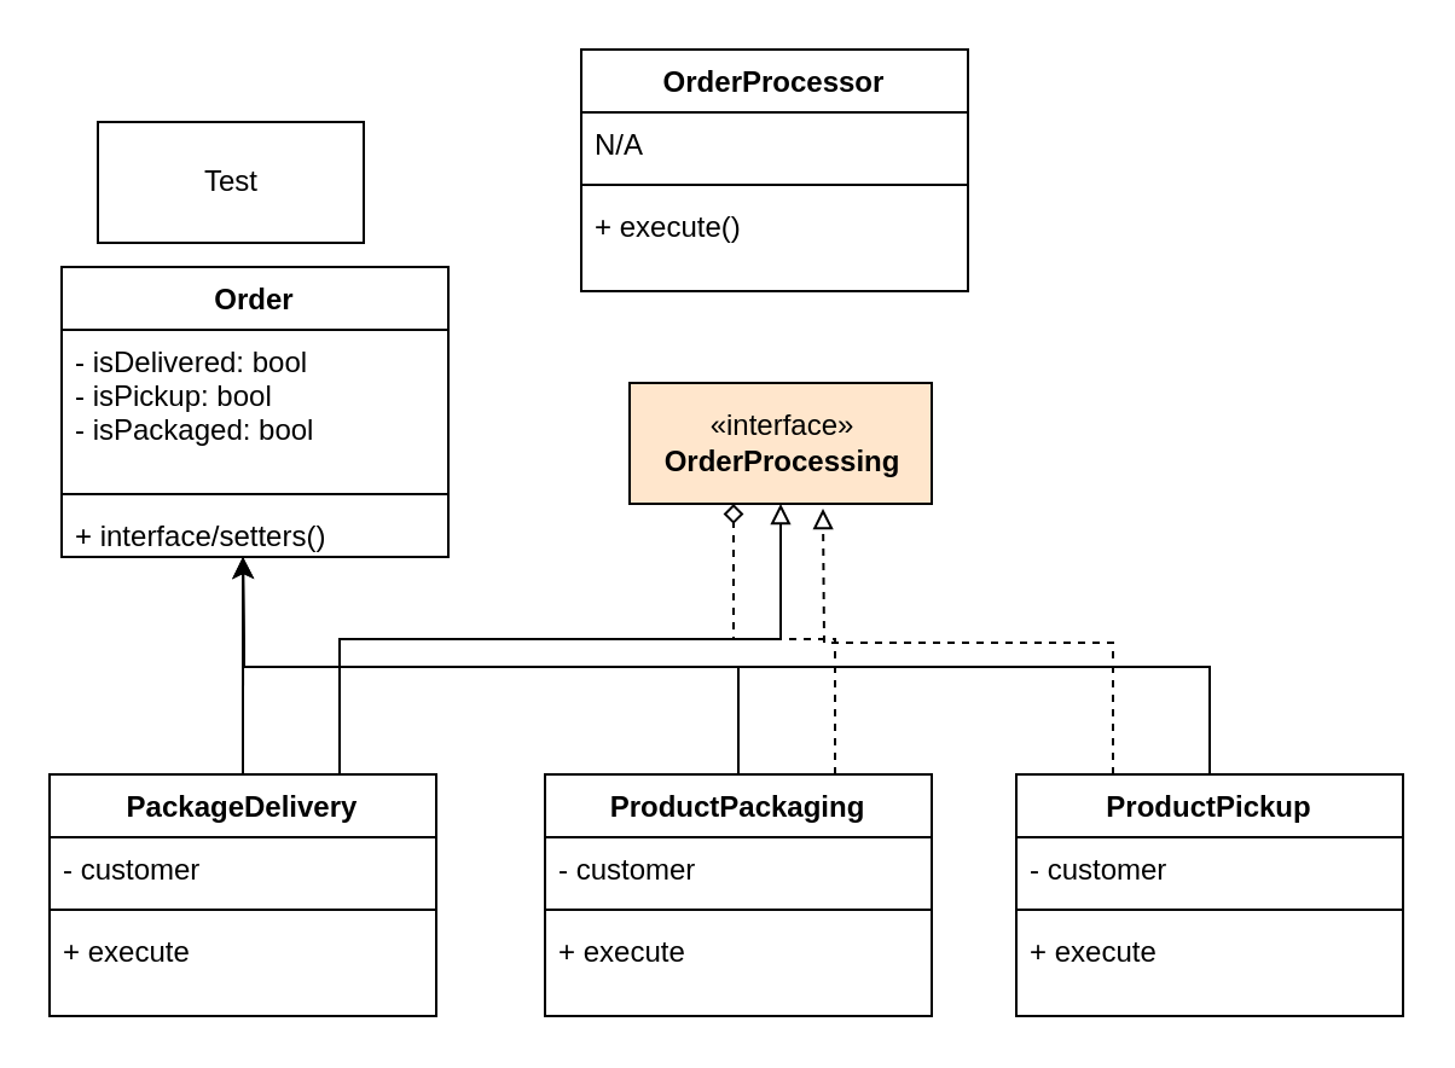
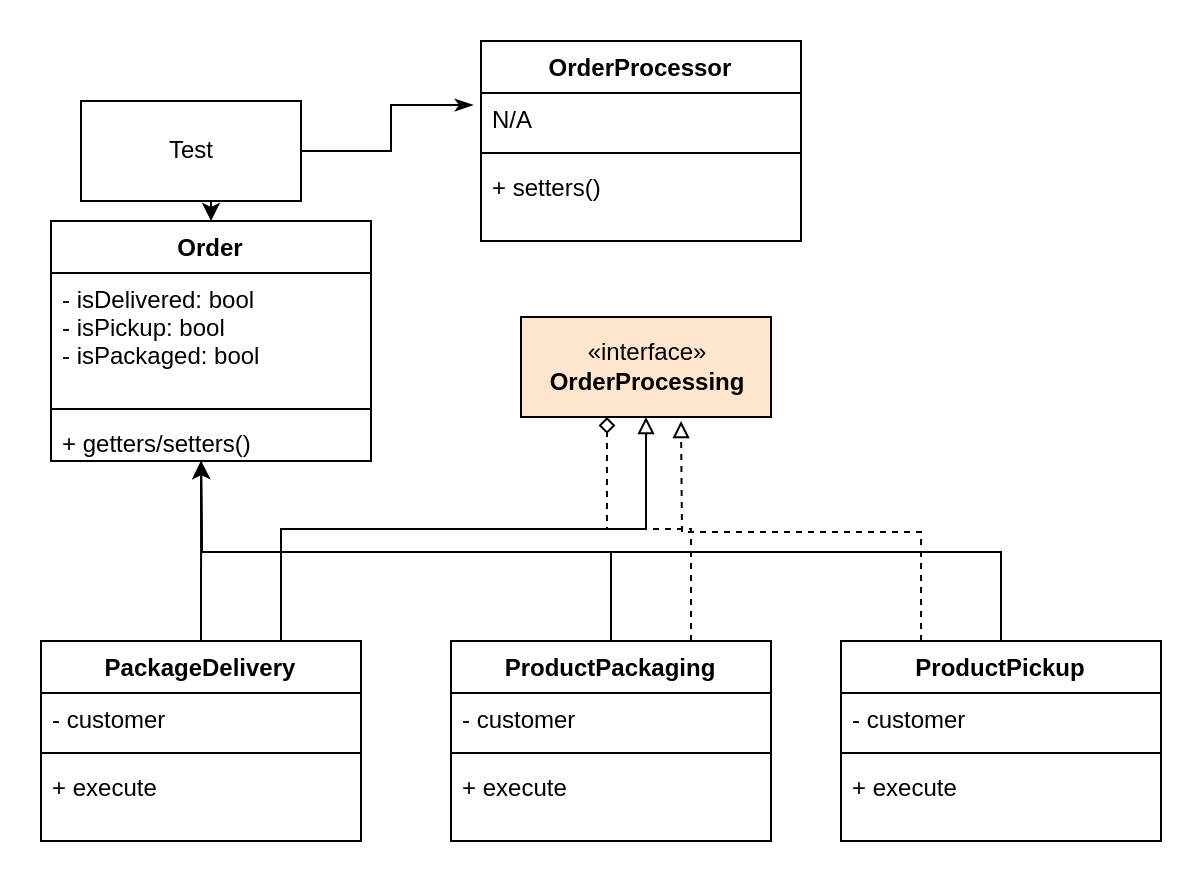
  <mxCell id="0" />
  <mxCell id="1" parent="0" />
+ <mxCell id="2" style="edgeStyle=orthogonalEdgeStyle;rounded=0;orthogonalLoop=1;jettySize=auto;html=1;exitX=0.5;exitY=1;exitDx=0;exitDy=0;entryX=0.5;entryY=0;entryDx=0;entryDy=0;" edge="1" parent="1" source="4" target="9"><mxGeometry relative="1" as="geometry" /></mxCell>
+ <mxCell id="3" style="edgeStyle=orthogonalEdgeStyle;rounded=0;orthogonalLoop=1;jettySize=auto;html=1;exitX=1;exitY=0.5;exitDx=0;exitDy=0;entryX=-0.025;entryY=0.231;entryDx=0;entryDy=0;entryPerimeter=0;endArrow=classicThin;endFill=1;" edge="1" parent="1" source="4" target="6"><mxGeometry relative="1" as="geometry" /></mxCell>
  <mxCell id="4" value="Test" style="html=1;" vertex="1" parent="1"><mxGeometry x="40" y="50" width="110" height="50" as="geometry" /></mxCell>
  <mxCell id="5" value="OrderProcessor" style="swimlane;fontStyle=1;align=center;verticalAlign=top;childLayout=stackLayout;horizontal=1;startSize=26;horizontalStack=0;resizeParent=1;resizeParentMax=0;resizeLast=0;collapsible=1;marginBottom=0;" vertex="1" parent="1"><mxGeometry x="240" y="20" width="160" height="100" as="geometry" /></mxCell>
  <mxCell id="6" value="N/A" style="text;strokeColor=none;fillColor=none;align=left;verticalAlign=top;spacingLeft=4;spacingRight=4;overflow=hidden;rotatable=0;points=[[0,0.5],[1,0.5]];portConstraint=eastwest;" vertex="1" parent="5"><mxGeometry y="26" width="160" height="26" as="geometry" /></mxCell>
  <mxCell id="7" value="" style="line;strokeWidth=1;fillColor=none;align=left;verticalAlign=middle;spacingTop=-1;spacingLeft=3;spacingRight=3;rotatable=0;labelPosition=right;points=[];portConstraint=eastwest;" vertex="1" parent="5"><mxGeometry y="52" width="160" height="8" as="geometry" /></mxCell>
- <mxCell id="8" value="+ execute()&#10;" style="text;strokeColor=none;fillColor=none;align=left;verticalAlign=top;spacingLeft=4;spacingRight=4;overflow=hidden;rotatable=0;points=[[0,0.5],[1,0.5]];portConstraint=eastwest;" vertex="1" parent="5"><mxGeometry y="60" width="160" height="40" as="geometry" /></mxCell>
+ <mxCell id="8" value="+ setters()&#10;" style="text;strokeColor=none;fillColor=none;align=left;verticalAlign=top;spacingLeft=4;spacingRight=4;overflow=hidden;rotatable=0;points=[[0,0.5],[1,0.5]];portConstraint=eastwest;" vertex="1" parent="5"><mxGeometry y="60" width="160" height="40" as="geometry" /></mxCell>
  <mxCell id="9" value="Order" style="swimlane;fontStyle=1;align=center;verticalAlign=top;childLayout=stackLayout;horizontal=1;startSize=26;horizontalStack=0;resizeParent=1;resizeParentMax=0;resizeLast=0;collapsible=1;marginBottom=0;" vertex="1" parent="1"><mxGeometry x="25" y="110" width="160" height="120" as="geometry" /></mxCell>
  <mxCell id="10" value="- isDelivered: bool&#10;- isPickup: bool&#10;- isPackaged: bool&#10;" style="text;strokeColor=none;fillColor=none;align=left;verticalAlign=top;spacingLeft=4;spacingRight=4;overflow=hidden;rotatable=0;points=[[0,0.5],[1,0.5]];portConstraint=eastwest;" vertex="1" parent="9"><mxGeometry y="26" width="160" height="64" as="geometry" /></mxCell>
  <mxCell id="11" value="" style="line;strokeWidth=1;fillColor=none;align=left;verticalAlign=middle;spacingTop=-1;spacingLeft=3;spacingRight=3;rotatable=0;labelPosition=right;points=[];portConstraint=eastwest;" vertex="1" parent="9"><mxGeometry y="90" width="160" height="8" as="geometry" /></mxCell>
- <mxCell id="12" value="+ interface/setters()" style="text;strokeColor=none;fillColor=none;align=left;verticalAlign=top;spacingLeft=4;spacingRight=4;overflow=hidden;rotatable=0;points=[[0,0.5],[1,0.5]];portConstraint=eastwest;" vertex="1" parent="9"><mxGeometry y="98" width="160" height="22" as="geometry" /></mxCell>
+ <mxCell id="12" value="+ getters/setters()" style="text;strokeColor=none;fillColor=none;align=left;verticalAlign=top;spacingLeft=4;spacingRight=4;overflow=hidden;rotatable=0;points=[[0,0.5],[1,0.5]];portConstraint=eastwest;" vertex="1" parent="9"><mxGeometry y="98" width="160" height="22" as="geometry" /></mxCell>
  <mxCell id="13" value="«interface»&lt;br&gt;&lt;b&gt;OrderProcessing&lt;/b&gt;" style="html=1;fillColor=#ffe6cc;" vertex="1" parent="1"><mxGeometry x="260" y="158" width="125" height="50" as="geometry" /></mxCell>
  <mxCell id="14" style="edgeStyle=orthogonalEdgeStyle;rounded=0;orthogonalLoop=1;jettySize=auto;html=1;exitX=0.5;exitY=0;exitDx=0;exitDy=0;entryX=0.469;entryY=1;entryDx=0;entryDy=0;entryPerimeter=0;endArrow=none;" edge="1" parent="1" source="16" target="12"><mxGeometry relative="1" as="geometry" /></mxCell>
  <mxCell id="15" style="edgeStyle=orthogonalEdgeStyle;rounded=0;orthogonalLoop=1;jettySize=auto;html=1;exitX=0.75;exitY=0;exitDx=0;exitDy=0;entryX=0.5;entryY=1;entryDx=0;entryDy=0;dashed=0;endArrow=block;endFill=0;" edge="1" parent="1" source="16" target="13"><mxGeometry relative="1" as="geometry" /></mxCell>
  <mxCell id="16" value="PackageDelivery" style="swimlane;fontStyle=1;align=center;verticalAlign=top;childLayout=stackLayout;horizontal=1;startSize=26;horizontalStack=0;resizeParent=1;resizeParentMax=0;resizeLast=0;collapsible=1;marginBottom=0;" vertex="1" parent="1"><mxGeometry x="20" y="320" width="160" height="100" as="geometry" /></mxCell>
  <mxCell id="17" value="- customer" style="text;strokeColor=none;fillColor=none;align=left;verticalAlign=top;spacingLeft=4;spacingRight=4;overflow=hidden;rotatable=0;points=[[0,0.5],[1,0.5]];portConstraint=eastwest;" vertex="1" parent="16"><mxGeometry y="26" width="160" height="26" as="geometry" /></mxCell>
  <mxCell id="18" value="" style="line;strokeWidth=1;fillColor=none;align=left;verticalAlign=middle;spacingTop=-1;spacingLeft=3;spacingRight=3;rotatable=0;labelPosition=right;points=[];portConstraint=eastwest;" vertex="1" parent="16"><mxGeometry y="52" width="160" height="8" as="geometry" /></mxCell>
  <mxCell id="19" value="+ execute&#10;" style="text;strokeColor=none;fillColor=none;align=left;verticalAlign=top;spacingLeft=4;spacingRight=4;overflow=hidden;rotatable=0;points=[[0,0.5],[1,0.5]];portConstraint=eastwest;" vertex="1" parent="16"><mxGeometry y="60" width="160" height="40" as="geometry" /></mxCell>
  <mxCell id="20" style="edgeStyle=orthogonalEdgeStyle;rounded=0;orthogonalLoop=1;jettySize=auto;html=1;exitX=0.5;exitY=0;exitDx=0;exitDy=0;" edge="1" parent="1" source="22"><mxGeometry relative="1" as="geometry"><mxPoint x="100" y="230" as="targetPoint" /></mxGeometry></mxCell>
  <mxCell id="21" style="edgeStyle=orthogonalEdgeStyle;rounded=0;orthogonalLoop=1;jettySize=auto;html=1;exitX=0.75;exitY=0;exitDx=0;exitDy=0;entryX=0.344;entryY=1;entryDx=0;entryDy=0;entryPerimeter=0;dashed=1;endArrow=diamond;endFill=0;" edge="1" parent="1" source="22" target="13"><mxGeometry relative="1" as="geometry" /></mxCell>
  <mxCell id="22" value="ProductPackaging" style="swimlane;fontStyle=1;align=center;verticalAlign=top;childLayout=stackLayout;horizontal=1;startSize=26;horizontalStack=0;resizeParent=1;resizeParentMax=0;resizeLast=0;collapsible=1;marginBottom=0;" vertex="1" parent="1"><mxGeometry x="225" y="320" width="160" height="100" as="geometry" /></mxCell>
  <mxCell id="23" value="- customer" style="text;strokeColor=none;fillColor=none;align=left;verticalAlign=top;spacingLeft=4;spacingRight=4;overflow=hidden;rotatable=0;points=[[0,0.5],[1,0.5]];portConstraint=eastwest;" vertex="1" parent="22"><mxGeometry y="26" width="160" height="26" as="geometry" /></mxCell>
  <mxCell id="24" value="" style="line;strokeWidth=1;fillColor=none;align=left;verticalAlign=middle;spacingTop=-1;spacingLeft=3;spacingRight=3;rotatable=0;labelPosition=right;points=[];portConstraint=eastwest;" vertex="1" parent="22"><mxGeometry y="52" width="160" height="8" as="geometry" /></mxCell>
  <mxCell id="25" value="+ execute&#10;&#10;" style="text;strokeColor=none;fillColor=none;align=left;verticalAlign=top;spacingLeft=4;spacingRight=4;overflow=hidden;rotatable=0;points=[[0,0.5],[1,0.5]];portConstraint=eastwest;" vertex="1" parent="22"><mxGeometry y="60" width="160" height="40" as="geometry" /></mxCell>
  <mxCell id="26" style="edgeStyle=orthogonalEdgeStyle;rounded=0;orthogonalLoop=1;jettySize=auto;html=1;exitX=0.5;exitY=0;exitDx=0;exitDy=0;" edge="1" parent="1" source="28"><mxGeometry relative="1" as="geometry"><mxPoint x="100" y="230" as="targetPoint" /></mxGeometry></mxCell>
  <mxCell id="27" style="edgeStyle=orthogonalEdgeStyle;rounded=0;orthogonalLoop=1;jettySize=auto;html=1;exitX=0.25;exitY=0;exitDx=0;exitDy=0;dashed=1;endArrow=block;endFill=0;" edge="1" parent="1" source="28"><mxGeometry relative="1" as="geometry"><mxPoint x="340" y="210" as="targetPoint" /></mxGeometry></mxCell>
  <mxCell id="28" value="ProductPickup" style="swimlane;fontStyle=1;align=center;verticalAlign=top;childLayout=stackLayout;horizontal=1;startSize=26;horizontalStack=0;resizeParent=1;resizeParentMax=0;resizeLast=0;collapsible=1;marginBottom=0;" vertex="1" parent="1"><mxGeometry x="420" y="320" width="160" height="100" as="geometry" /></mxCell>
  <mxCell id="29" value="- customer" style="text;strokeColor=none;fillColor=none;align=left;verticalAlign=top;spacingLeft=4;spacingRight=4;overflow=hidden;rotatable=0;points=[[0,0.5],[1,0.5]];portConstraint=eastwest;" vertex="1" parent="28"><mxGeometry y="26" width="160" height="26" as="geometry" /></mxCell>
  <mxCell id="30" value="" style="line;strokeWidth=1;fillColor=none;align=left;verticalAlign=middle;spacingTop=-1;spacingLeft=3;spacingRight=3;rotatable=0;labelPosition=right;points=[];portConstraint=eastwest;" vertex="1" parent="28"><mxGeometry y="52" width="160" height="8" as="geometry" /></mxCell>
  <mxCell id="31" value="+ execute&#10;&#10;" style="text;strokeColor=none;fillColor=none;align=left;verticalAlign=top;spacingLeft=4;spacingRight=4;overflow=hidden;rotatable=0;points=[[0,0.5],[1,0.5]];portConstraint=eastwest;" vertex="1" parent="28"><mxGeometry y="60" width="160" height="40" as="geometry" /></mxCell>
